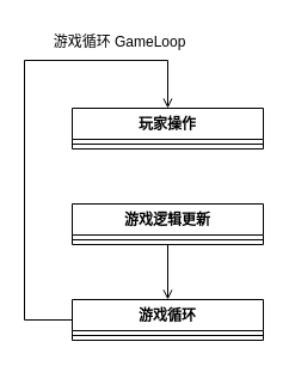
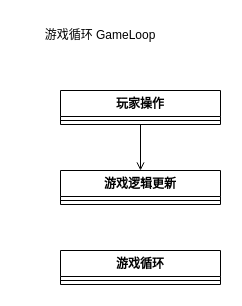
  <mxCell id="0" />
  <mxCell id="1" parent="0" />
+ <mxCell id="2" style="edgeStyle=none;rounded=0;orthogonalLoop=1;jettySize=auto;html=1;entryX=0.5;entryY=0;entryDx=0;entryDy=0;endArrow=open;endFill=0;" edge="1" parent="1" source="3" target="6"><mxGeometry relative="1" as="geometry" /></mxCell>
  <mxCell id="3" value="玩家操作" style="swimlane;fontStyle=1;align=center;verticalAlign=top;childLayout=stackLayout;horizontal=1;startSize=26;horizontalStack=0;resizeParent=1;resizeParentMax=0;resizeLast=0;collapsible=1;marginBottom=0;whiteSpace=wrap;html=1;" vertex="1" parent="1"><mxGeometry x="60" y="90" width="160" height="34" as="geometry" /></mxCell>
  <mxCell id="4" value="" style="line;strokeWidth=1;fillColor=none;align=left;verticalAlign=middle;spacingTop=-1;spacingLeft=3;spacingRight=3;rotatable=0;labelPosition=right;points=[];portConstraint=eastwest;strokeColor=inherit;" vertex="1" parent="3"><mxGeometry y="26" width="160" height="8" as="geometry" /></mxCell>
- <mxCell id="5" style="edgeStyle=none;rounded=0;orthogonalLoop=1;jettySize=auto;html=1;entryX=0.5;entryY=0;entryDx=0;entryDy=0;endArrow=open;endFill=0;" edge="1" parent="1" source="6" target="9"><mxGeometry relative="1" as="geometry" /></mxCell>
  <mxCell id="6" value="游戏逻辑更新" style="swimlane;fontStyle=1;align=center;verticalAlign=top;childLayout=stackLayout;horizontal=1;startSize=26;horizontalStack=0;resizeParent=1;resizeParentMax=0;resizeLast=0;collapsible=1;marginBottom=0;whiteSpace=wrap;html=1;" vertex="1" parent="1"><mxGeometry x="60" y="170" width="160" height="34" as="geometry" /></mxCell>
  <mxCell id="7" value="" style="line;strokeWidth=1;fillColor=none;align=left;verticalAlign=middle;spacingTop=-1;spacingLeft=3;spacingRight=3;rotatable=0;labelPosition=right;points=[];portConstraint=eastwest;strokeColor=inherit;" vertex="1" parent="6"><mxGeometry y="26" width="160" height="8" as="geometry" /></mxCell>
- <mxCell id="8" style="edgeStyle=orthogonalEdgeStyle;rounded=0;orthogonalLoop=1;jettySize=auto;html=1;entryX=0.5;entryY=0;entryDx=0;entryDy=0;exitX=0;exitY=0.5;exitDx=0;exitDy=0;endArrow=open;endFill=0;" edge="1" parent="1" source="9" target="3"><mxGeometry relative="1" as="geometry"><Array as="points"><mxPoint x="20" y="267" /><mxPoint x="20" y="50" /><mxPoint x="140" y="50" /></Array></mxGeometry></mxCell>
  <mxCell id="9" value="游戏循环" style="swimlane;fontStyle=1;align=center;verticalAlign=top;childLayout=stackLayout;horizontal=1;startSize=26;horizontalStack=0;resizeParent=1;resizeParentMax=0;resizeLast=0;collapsible=1;marginBottom=0;whiteSpace=wrap;html=1;" vertex="1" parent="1"><mxGeometry x="60" y="250" width="160" height="34" as="geometry" /></mxCell>
  <mxCell id="10" value="" style="line;strokeWidth=1;fillColor=none;align=left;verticalAlign=middle;spacingTop=-1;spacingLeft=3;spacingRight=3;rotatable=0;labelPosition=right;points=[];portConstraint=eastwest;strokeColor=inherit;" vertex="1" parent="9"><mxGeometry y="26" width="160" height="8" as="geometry" /></mxCell>
  <mxCell id="11" value="游戏循环 GameLoop" style="text;html=1;strokeColor=none;fillColor=none;align=center;verticalAlign=middle;whiteSpace=wrap;rounded=0;" vertex="1" parent="1"><mxGeometry x="30" y="20" width="140" height="30" as="geometry" /></mxCell>
